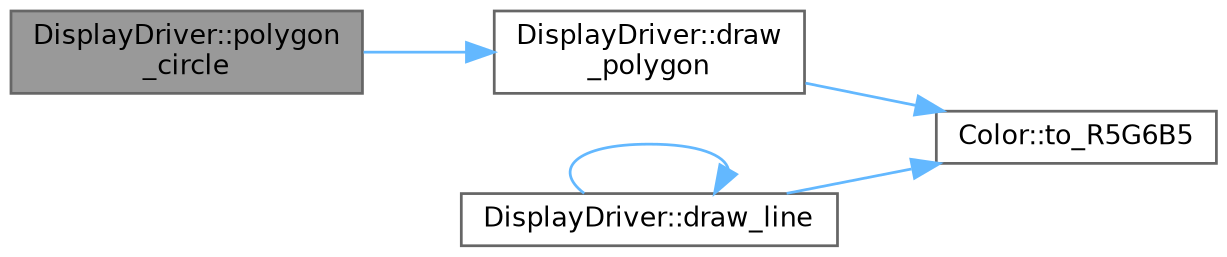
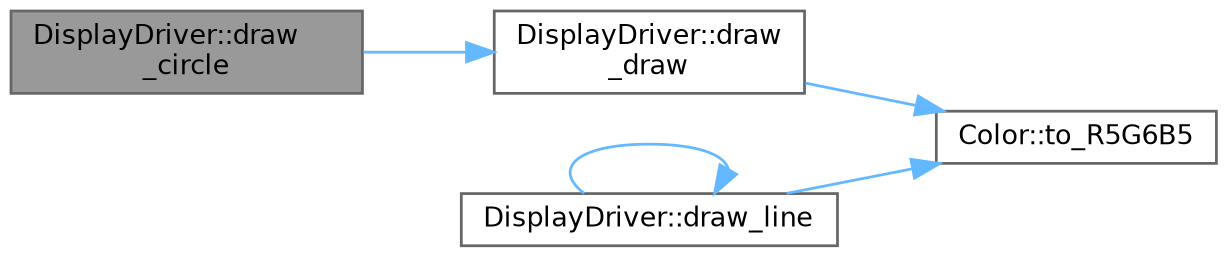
  digraph {
    rankdir=LR
    node [color=grey40 fillcolor=white fontname=Helvetica fontsize=10 shape=box style=filled]
    edge [color=steelblue1 fontname=Helvetica fontsize=10 labelfontname=Helvetica labelfontsize=10 style=solid]
-   n1 [color=gray40 fillcolor=grey60 fontcolor=black height=0.2 label="DisplayDriver::polygon\l_circle" width=0.4]
-   n2 [height=0.2 label="DisplayDriver::draw\l_polygon" width=0.4]
+   n1 [color=gray40 fillcolor=grey60 fontcolor=black height=0.2 label="DisplayDriver::draw\l_circle" width=0.4]
+   n2 [height=0.2 label="DisplayDriver::draw\l_draw" width=0.4]
    n3 [height=0.2 label="Color::to_R5G6B5" width=0.4]
    n4 [height=0.2 label="DisplayDriver::draw_line" width=0.4]
    n1 -> n2
    n2 -> n3
    n4 -> n3
    n4 -> n4
  }
